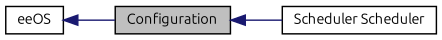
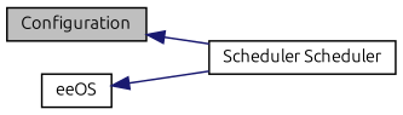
  digraph {
    fontname=Ubuntu
    rankdir=LR
    node [color=black fillcolor=white fontname=Ubuntu fontsize=10 shape=record style=filled]
    edge [color=midnightblue dir=back fontname=Ubuntu fontsize=10 labelfontname=FreeSans labelfontsize=10 shape=plaintext style=solid]
    n1 [height=0.2 label="Scheduler Scheduler" width=0.4]
    n2 [fillcolor=grey75 fontcolor=black height=0.2 label=Configuration width=0.4]
    n3 [height=0.2 label=eeOS width=0.4]
    n2 -> n1
-   n3 -> n2
+   n3 -> n1
  }
